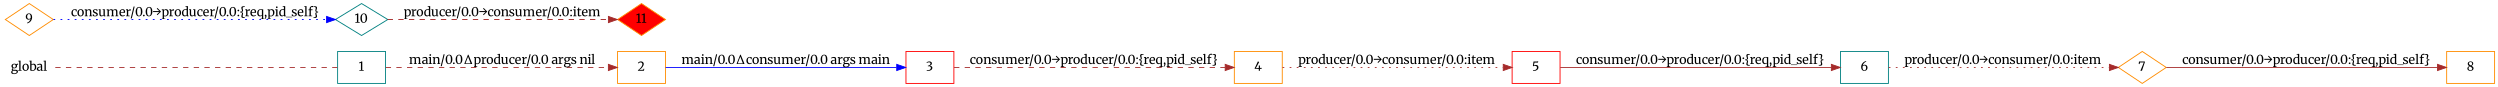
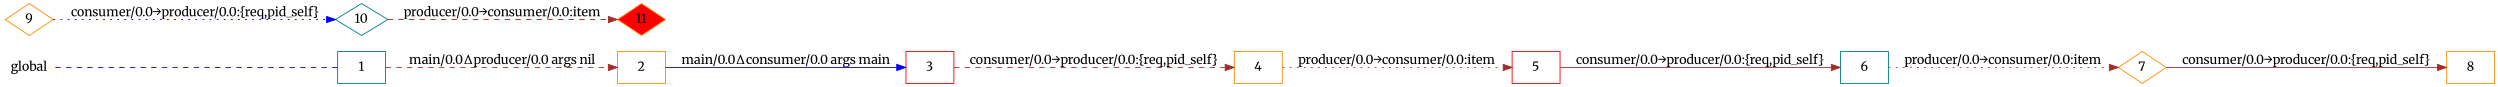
  digraph {
    fontname=Merriweather
    rankdir=LR
    node [color=darkorange fontname=Merriweather shape=box]
    edge [color=brown fontname=Merriweather style=dashed]
    n1 [color=red label=global shape=plaintext]
    n2 [color=teal label=1]
    n3 [label=2]
    n4 [label=9 shape=diamond]
    n5 [color=teal label=10 shape=diamond]
    n6 [fillcolor="#FF0000FF" label=11 shape=diamond style=filled]
    n7 [label=8]
    n8 [color=red label=3]
    n9 [label=7 shape=diamond]
    n10 [label=4]
    n11 [color=red label=5]
    n12 [color=teal label=6]
-   n1 -> n2 [arrowhead=none]
+   n1 -> n2 [arrowhead=none color=blue]
    n2 -> n3 [label="main/0.0Δproducer/0.0 args nil"]
    n3 -> n8 [color=blue label="main/0.0Δconsumer/0.0 args main" style=solid]
    n4 -> n5 [color=blue label="consumer/0.0→producer/0.0:{req,pid_self}" style=dotted]
    n5 -> n6 [label="producer/0.0→consumer/0.0:item"]
    n8 -> n10 [label="consumer/0.0→producer/0.0:{req,pid_self}"]
    n9 -> n7 [label="consumer/0.0→producer/0.0:{req,pid_self}" style=solid]
    n10 -> n11 [label="producer/0.0→consumer/0.0:item" style=dotted]
    n11 -> n12 [label="consumer/0.0→producer/0.0:{req,pid_self}" style=solid]
    n12 -> n9 [label="producer/0.0→consumer/0.0:item" style=dotted]
  }
